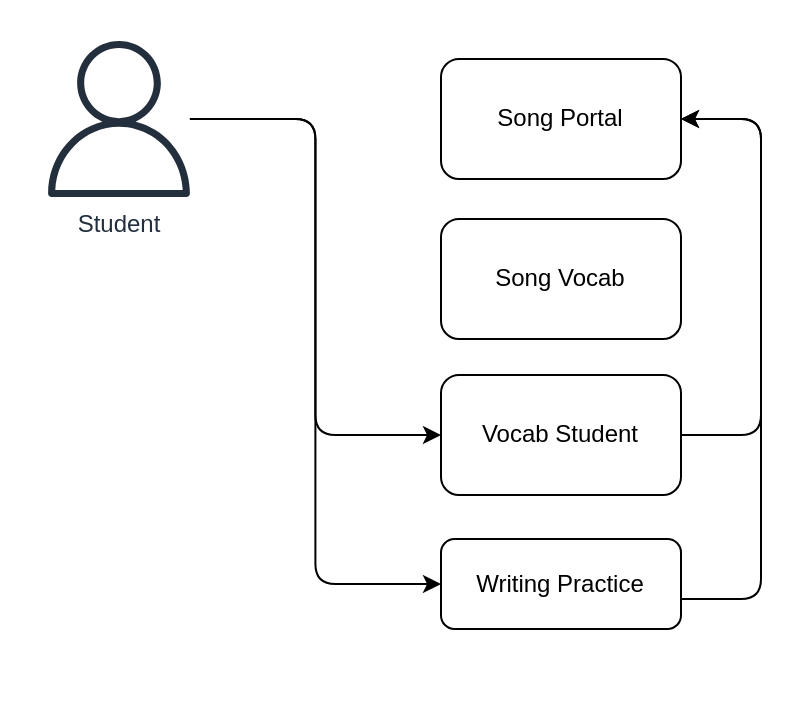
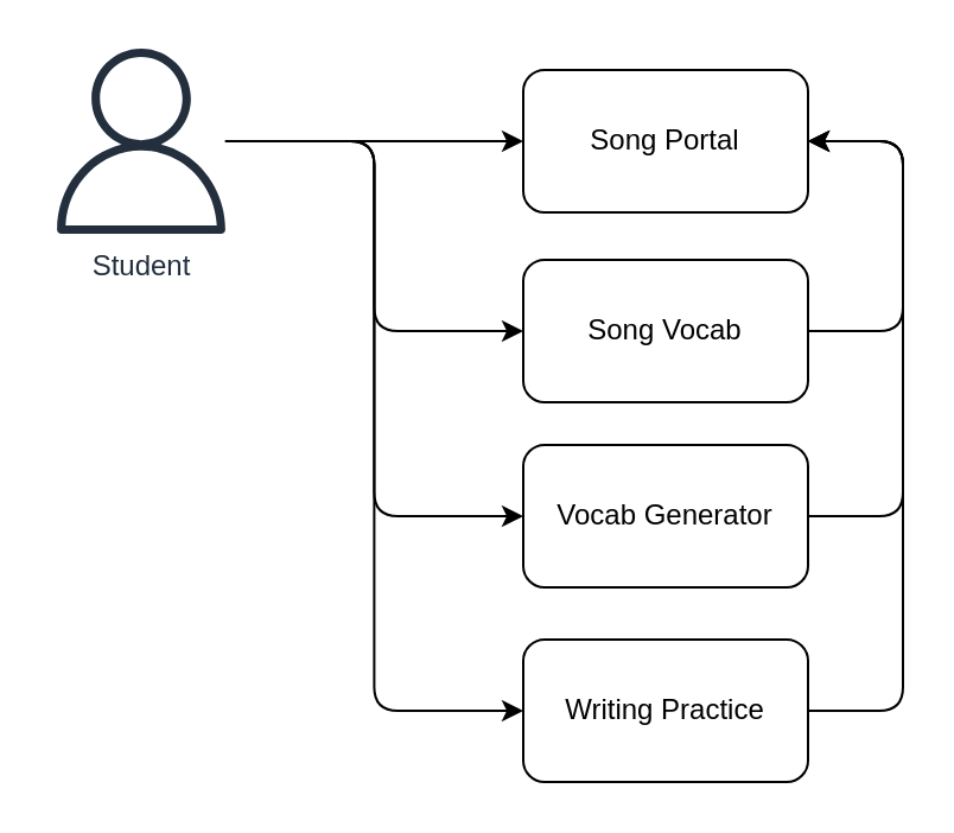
  <mxCell id="0" />
  <mxCell id="1" parent="0" />
+ <mxCell id="2" style="edgeStyle=orthogonalEdgeStyle;rounded=1;orthogonalLoop=1;jettySize=auto;html=1;entryX=0;entryY=0.5;entryDx=0;entryDy=0;curved=0;" edge="1" parent="1" source="6" target="7"><mxGeometry relative="1" as="geometry" /></mxCell>
  <mxCell id="3" style="edgeStyle=orthogonalEdgeStyle;rounded=1;orthogonalLoop=1;jettySize=auto;html=1;entryX=0;entryY=0.5;entryDx=0;entryDy=0;curved=0;" edge="1" parent="1" source="6" target="13"><mxGeometry relative="1" as="geometry" /></mxCell>
+ <mxCell id="4" style="edgeStyle=orthogonalEdgeStyle;rounded=1;orthogonalLoop=1;jettySize=auto;html=1;entryX=0;entryY=0.5;entryDx=0;entryDy=0;curved=0;" edge="1" parent="1" source="6" target="9"><mxGeometry relative="1" as="geometry" /></mxCell>
  <mxCell id="5" style="edgeStyle=orthogonalEdgeStyle;rounded=1;orthogonalLoop=1;jettySize=auto;html=1;entryX=0;entryY=0.5;entryDx=0;entryDy=0;curved=0;" edge="1" parent="1" source="6" target="11"><mxGeometry relative="1" as="geometry" /></mxCell>
  <mxCell id="6" value="Student" style="sketch=0;outlineConnect=0;fontColor=#232F3E;gradientColor=none;fillColor=#232F3D;strokeColor=none;dashed=0;verticalLabelPosition=bottom;verticalAlign=top;align=center;html=1;fontSize=12;fontStyle=0;aspect=fixed;pointerEvents=1;shape=mxgraph.aws4.user;" vertex="1" parent="1"><mxGeometry x="20" y="20" width="78" height="78" as="geometry" /></mxCell>
  <mxCell id="7" value="Song Portal" style="rounded=1;whiteSpace=wrap;html=1;" vertex="1" parent="1"><mxGeometry x="220" y="29" width="120" height="60" as="geometry" /></mxCell>
+ <mxCell id="8" style="edgeStyle=orthogonalEdgeStyle;rounded=1;orthogonalLoop=1;jettySize=auto;html=1;entryX=1;entryY=0.5;entryDx=0;entryDy=0;curved=0;" edge="1" parent="1" source="9" target="7"><mxGeometry relative="1" as="geometry"><Array as="points"><mxPoint x="380" y="139" /><mxPoint x="380" y="59" /></Array></mxGeometry></mxCell>
  <mxCell id="9" value="Song Vocab" style="rounded=1;whiteSpace=wrap;html=1;" vertex="1" parent="1"><mxGeometry x="220" y="109" width="120" height="60" as="geometry" /></mxCell>
  <mxCell id="10" style="edgeStyle=orthogonalEdgeStyle;rounded=1;orthogonalLoop=1;jettySize=auto;html=1;entryX=1;entryY=0.5;entryDx=0;entryDy=0;curved=0;" edge="1" parent="1" source="11" target="7"><mxGeometry relative="1" as="geometry"><Array as="points"><mxPoint x="380" y="217" /><mxPoint x="380" y="59" /></Array></mxGeometry></mxCell>
- <mxCell id="11" value="Vocab Student" style="rounded=1;whiteSpace=wrap;html=1;" vertex="1" parent="1"><mxGeometry x="220" y="187" width="120" height="60" as="geometry" /></mxCell>
+ <mxCell id="11" value="Vocab Generator" style="rounded=1;whiteSpace=wrap;html=1;" vertex="1" parent="1"><mxGeometry x="220" y="187" width="120" height="60" as="geometry" /></mxCell>
  <mxCell id="12" style="edgeStyle=orthogonalEdgeStyle;rounded=1;orthogonalLoop=1;jettySize=auto;html=1;entryX=1;entryY=0.5;entryDx=0;entryDy=0;curved=0;" edge="1" parent="1" source="13" target="7"><mxGeometry relative="1" as="geometry"><Array as="points"><mxPoint x="380" y="299" /><mxPoint x="380" y="59" /></Array></mxGeometry></mxCell>
- <mxCell id="13" value="Writing Practice" style="rounded=1;whiteSpace=wrap;html=1;" vertex="1" parent="1"><mxGeometry x="220" y="269" width="120" height="45" as="geometry" /></mxCell>
+ <mxCell id="13" value="Writing Practice" style="rounded=1;whiteSpace=wrap;html=1;" vertex="1" parent="1"><mxGeometry x="220" y="269" width="120" height="60" as="geometry" /></mxCell>
